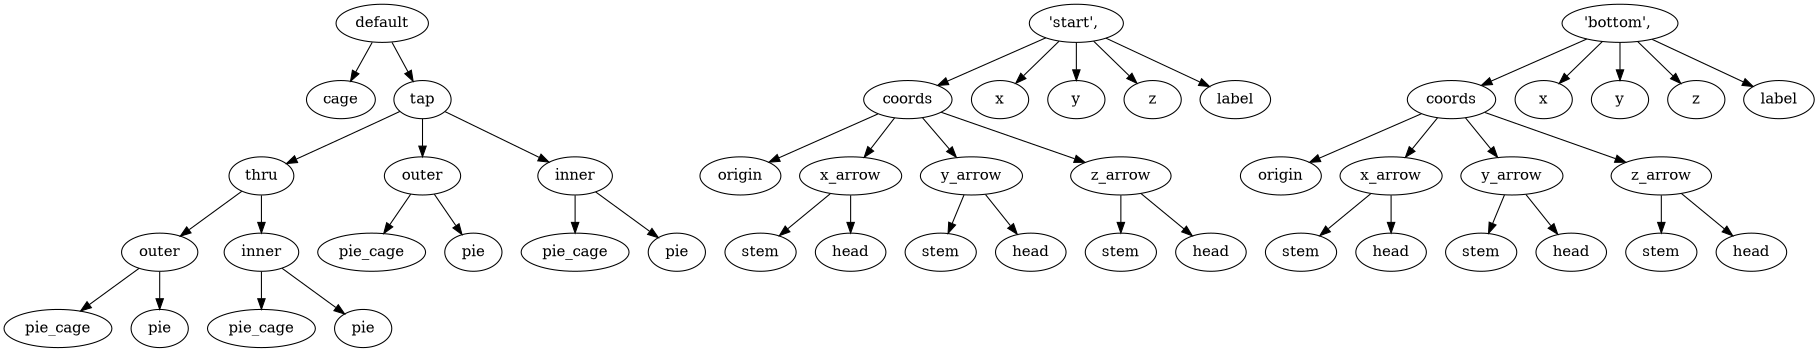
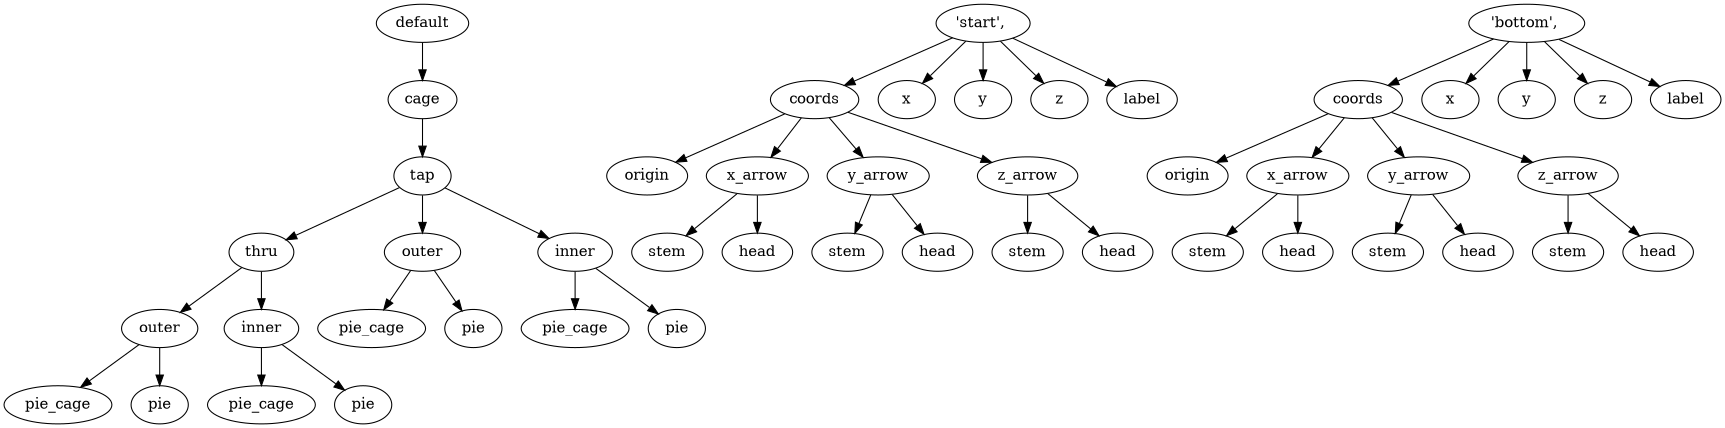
  digraph {
    n1 [label=default]
    n2 [label=cage]
    n3 [label=tap]
    n4 [label="'start',\ "]
    n5 [label=coords]
    n6 [label=x]
    n7 [label=y]
    n8 [label=z]
    n9 [label=label]
    n10 [label="'bottom',\ "]
    n11 [label=coords]
    n12 [label=x]
    n13 [label=y]
    n14 [label=z]
    n15 [label=label]
    n16 [label=thru]
    n17 [label=outer]
    n18 [label=inner]
    n19 [label=outer]
    n20 [label=inner]
    n21 [label=pie_cage]
    n22 [label=pie]
    n23 [label=pie_cage]
    n24 [label=pie]
    n25 [label=pie_cage]
    n26 [label=pie]
    n27 [label=pie_cage]
    n28 [label=pie]
    n29 [label=origin]
    n30 [label=x_arrow]
    n31 [label=y_arrow]
    n32 [label=z_arrow]
    n33 [label=stem]
    n34 [label=head]
    n35 [label=stem]
    n36 [label=head]
    n37 [label=stem]
    n38 [label=head]
    n39 [label=origin]
    n40 [label=x_arrow]
    n41 [label=y_arrow]
    n42 [label=z_arrow]
    n43 [label=stem]
    n44 [label=head]
    n45 [label=stem]
    n46 [label=head]
    n47 [label=stem]
    n48 [label=head]
    n1 -> n2
-   n1 -> n3
+   n2 -> n3
    n3 -> n16
    n3 -> n19
    n3 -> n20
    n4 -> n5
    n4 -> n6
    n4 -> n7
    n4 -> n8
    n4 -> n9
    n5 -> n29
    n5 -> n30
    n5 -> n31
    n5 -> n32
    n10 -> n11
    n10 -> n12
    n10 -> n13
    n10 -> n14
    n10 -> n15
    n11 -> n39
    n11 -> n40
    n11 -> n41
    n11 -> n42
    n16 -> n17
    n16 -> n18
    n17 -> n21
    n17 -> n22
    n18 -> n23
    n18 -> n24
    n19 -> n25
    n19 -> n26
    n20 -> n27
    n20 -> n28
    n30 -> n33
    n30 -> n34
    n31 -> n35
    n31 -> n36
    n32 -> n37
    n32 -> n38
    n40 -> n43
    n40 -> n44
    n41 -> n45
    n41 -> n46
    n42 -> n47
    n42 -> n48
  }
